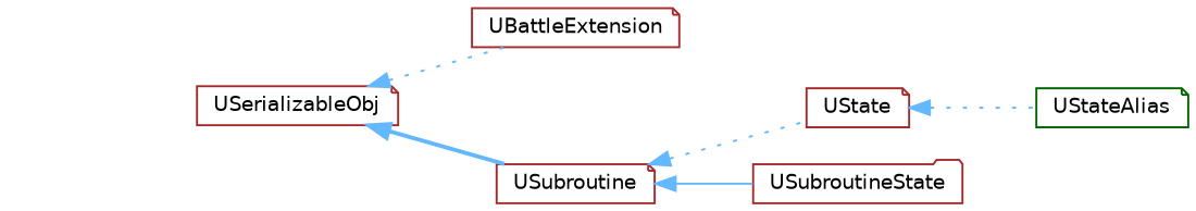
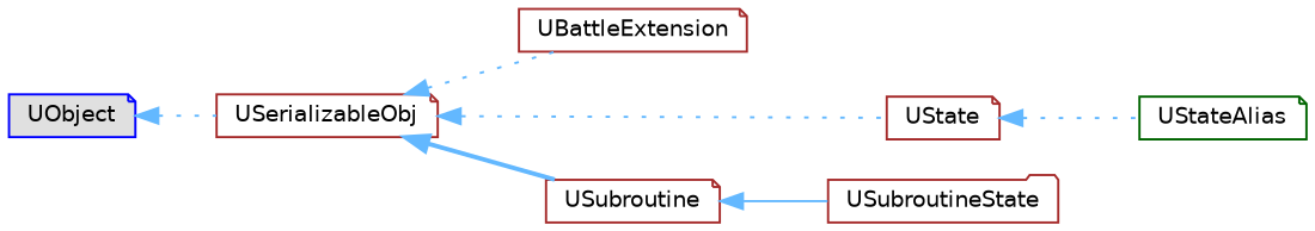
  digraph {
    rankdir=LR
    node [color=brown fillcolor=white fontname=Helvetica fontsize=10 shape=note style=filled]
    edge [color=steelblue1 dir=back fontname=Helvetica fontsize=10 labelfontname=Helvetica labelfontsize=10 style=dotted]
+   n1 [color=blue fillcolor="#E0E0E0" height=0.2 label=UObject width=0.4]
    n2 [height=0.2 label=USerializableObj width=0.4]
    n3 [height=0.2 label=UBattleExtension width=0.4]
    n4 [height=0.2 label=UState width=0.4]
    n5 [height=0.2 label=USubroutine width=0.4]
    n6 [color=darkgreen height=0.2 label=UStateAlias width=0.4]
    n7 [height=0.2 label=USubroutineState shape=folder width=0.4]
+   n1 -> n2
    n2 -> n3
-   n5 -> n4
+   n2 -> n4
    n2 -> n5 [style=bold]
    n4 -> n6
    n5 -> n7 [style=solid]
  }
